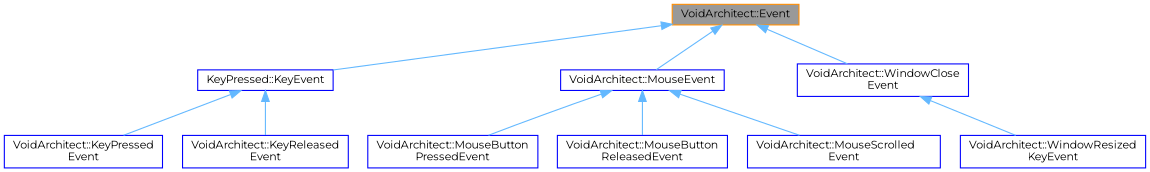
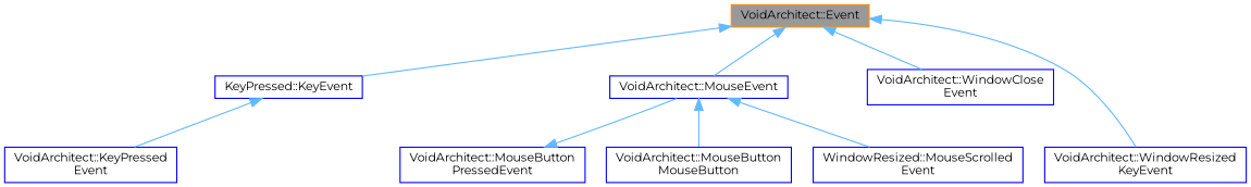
  digraph {
    fontname=Montserrat
    rankdir=TB
    node [color=blue fillcolor=white fontname=Montserrat fontsize=10 shape=box style=filled]
    edge [color=steelblue1 dir=back fontname=Montserrat fontsize=10 labelfontname=Helvetica labelfontsize=10 style=solid]
    n1 [color=darkorange fillcolor=grey60 fontcolor=black height=0.2 label="VoidArchitect::Event" width=0.4]
    n2 [height=0.2 label="KeyPressed::KeyEvent" width=0.4]
    n3 [height=0.2 label="VoidArchitect::MouseEvent" width=0.4]
    n4 [height=0.2 label="VoidArchitect::WindowClose\lEvent" width=0.4]
    n5 [height=0.2 label="VoidArchitect::WindowResized\lKeyEvent" width=0.4]
    n6 [height=0.2 label="VoidArchitect::KeyPressed\lEvent" width=0.4]
-   n7 [height=0.2 label="VoidArchitect::KeyReleased\lEvent" width=0.4]
    n8 [height=0.2 label="VoidArchitect::MouseButton\lPressedEvent" width=0.4]
-   n9 [height=0.2 label="VoidArchitect::MouseButton\lReleasedEvent" width=0.4]
-   n10 [height=0.2 label="VoidArchitect::MouseScrolled\lEvent" width=0.4]
+   n9 [height=0.2 label="VoidArchitect::MouseButton\lMouseButton" width=0.4]
+   n10 [height=0.2 label="WindowResized::MouseScrolled\lEvent" width=0.4]
    n1 -> n2
    n1 -> n3
    n1 -> n4
-   n4 -> n5
+   n1 -> n5
    n2 -> n6
-   n2 -> n7
-   n3 -> n8
+   n8 -> n3
    n3 -> n9
    n3 -> n10
  }
